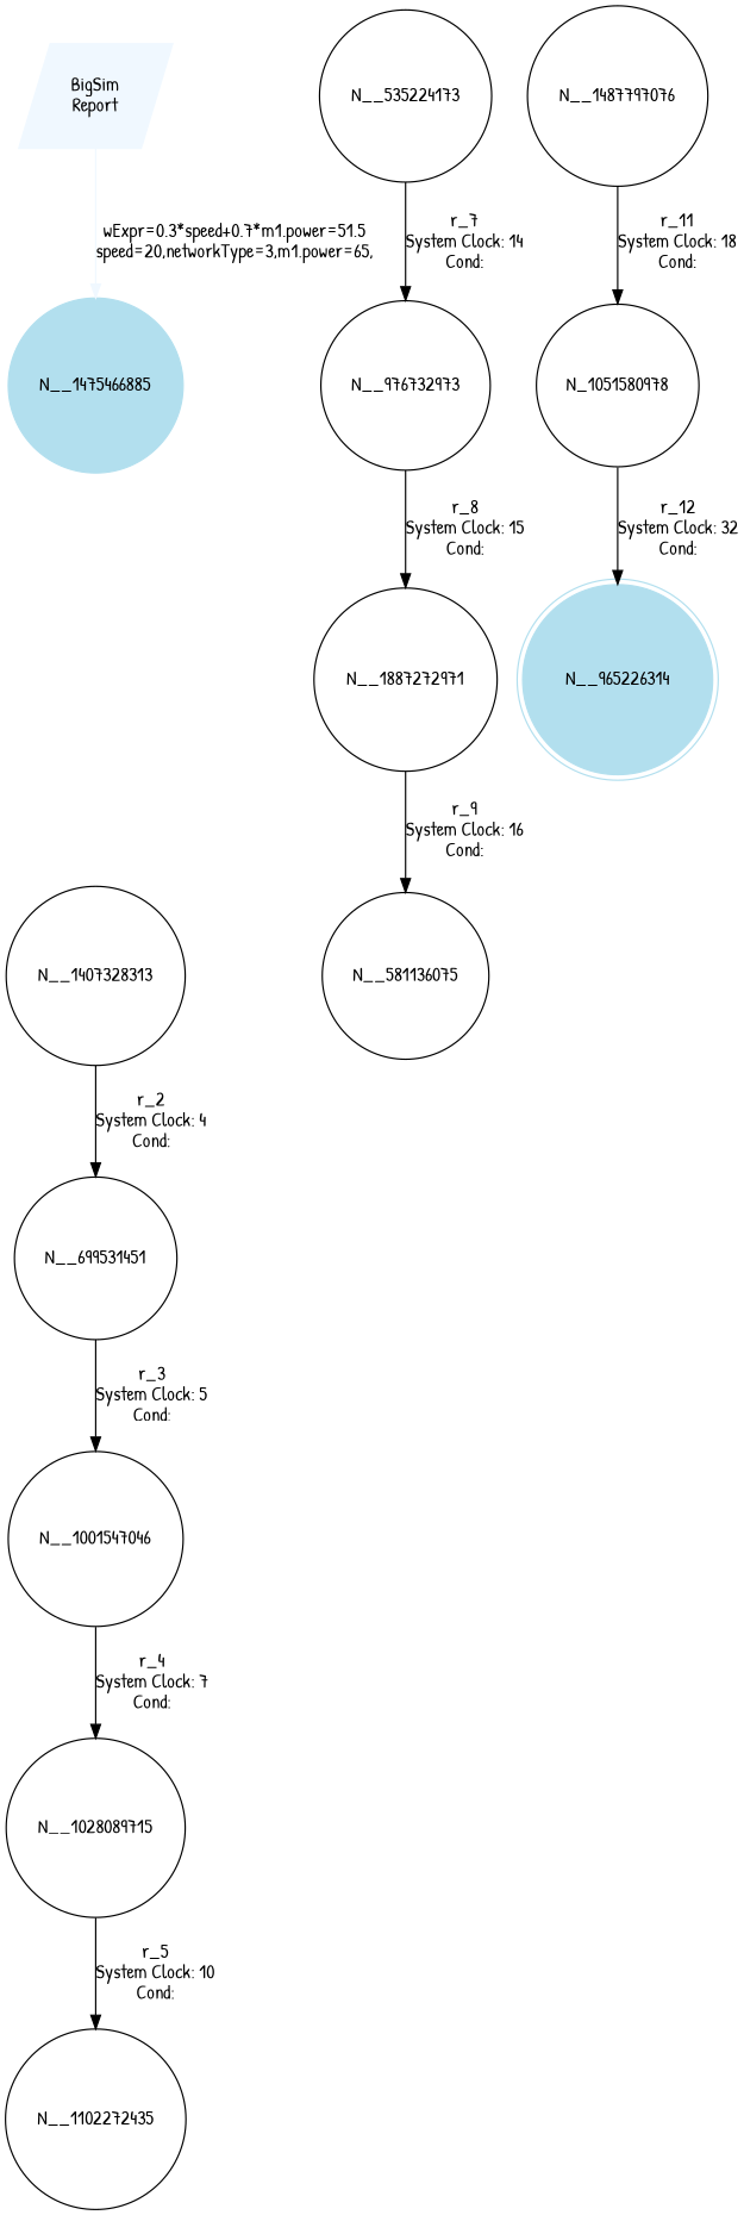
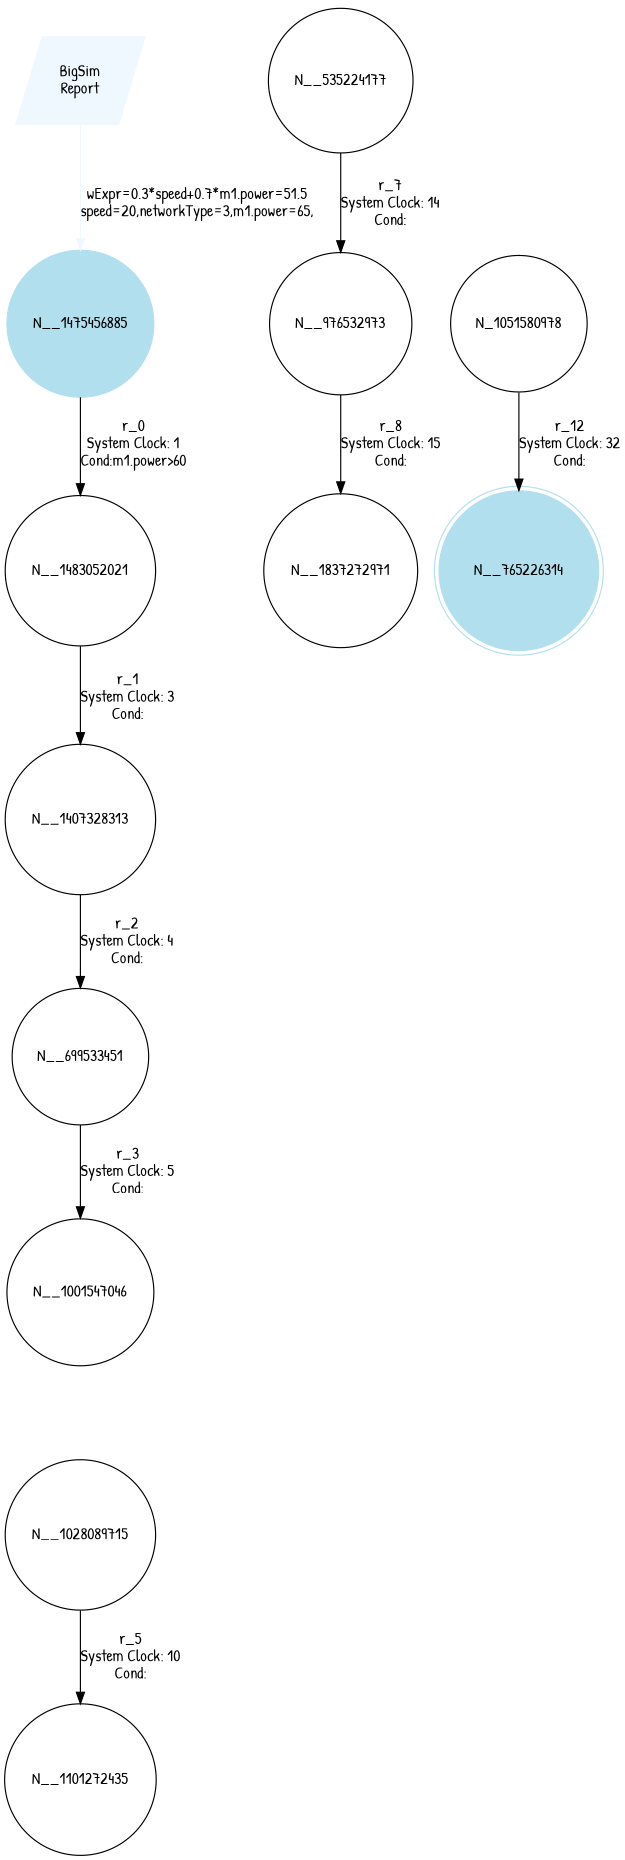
  digraph {
    fontname="Patrick Hand"
    rankdir=TB
    node [fontname="Patrick Hand" shape=circle]
    edge [fontname="Patrick Hand"]
    n1 [color=aliceblue label="BigSim\nReport" shape=parallelogram style=filled]
-   N__1475456885 [color=lightblue2 style=filled label=N__1475466885]
+   N__1475456885 [color=lightblue2 style=filled]
+   N__1483052021
    n4 [label=N__1407328313]
-   N__699533451 [label=N__699531451]
-   N__535224173
-   N__976732973
-   N__1887272971
-   N__581136075
-   N__765226314 [color=lightblue2 shape=doublecircle style=filled label=N__965226314]
+   N__699533451
+   N__535224173 [label=N__535224177]
+   N__976732973 [label=N__976532973]
+   N__1887272971 [label=N__1837272971]
+   N__765226314 [color=lightblue2 shape=doublecircle style=filled]
    n11 [label=N_1051580978]
-   N__1487797076
    N__1001547046
    N__1028089715
-   N__1101272435 [label=N__1102272435]
+   N__1101272435
    n1 -> N__1475456885 [color=aliceblue label="wExpr=0.3*speed+0.7*m1.power=51.5\nspeed=20,networkType=3,m1.power=65,"]
+   N__1475456885 -> N__1483052021 [label="r_0\nSystem Clock: 1\nCond:m1.power>60"]
+   N__1483052021 -> n4 [label="r_1\nSystem Clock: 3\nCond:"]
    n4 -> N__699533451 [label="r_2\nSystem Clock: 4\nCond:"]
    N__699533451 -> N__1001547046 [label="r_3\nSystem Clock: 5\nCond:"]
    N__535224173 -> N__976732973 [label="r_7\nSystem Clock: 14\nCond:"]
    N__976732973 -> N__1887272971 [label="r_8\nSystem Clock: 15\nCond:"]
-   N__1887272971 -> N__581136075 [label="r_9\nSystem Clock: 16\nCond:"]
    n11 -> N__765226314 [label="r_12\nSystem Clock: 32\nCond:"]
-   N__1487797076 -> n11 [label="r_11\nSystem Clock: 18\nCond:"]
-   N__1001547046 -> N__1028089715 [label="r_4\nSystem Clock: 7\nCond:"]
    N__1028089715 -> N__1101272435 [label="r_5\nSystem Clock: 10\nCond:"]
  }
